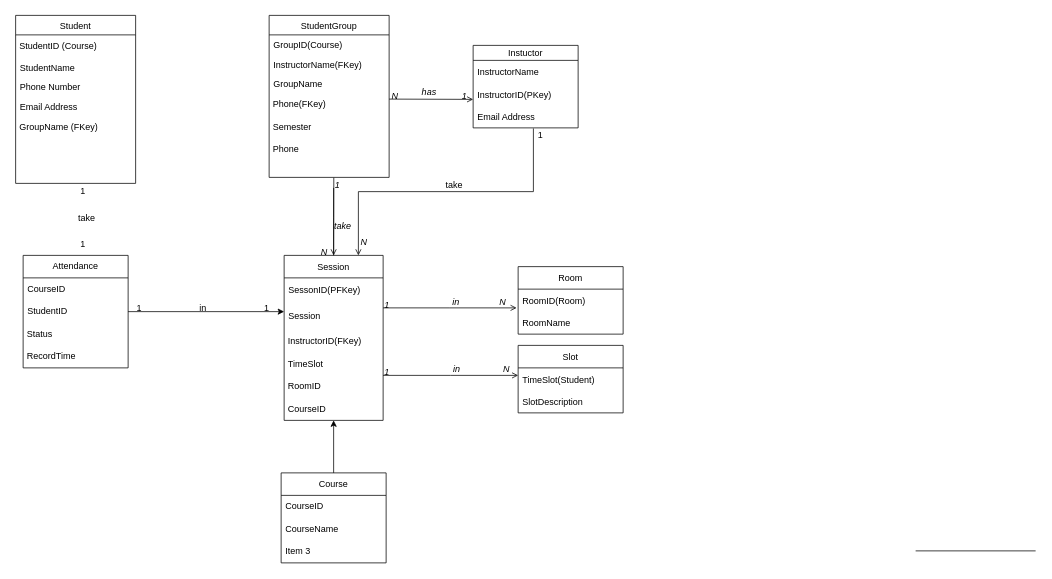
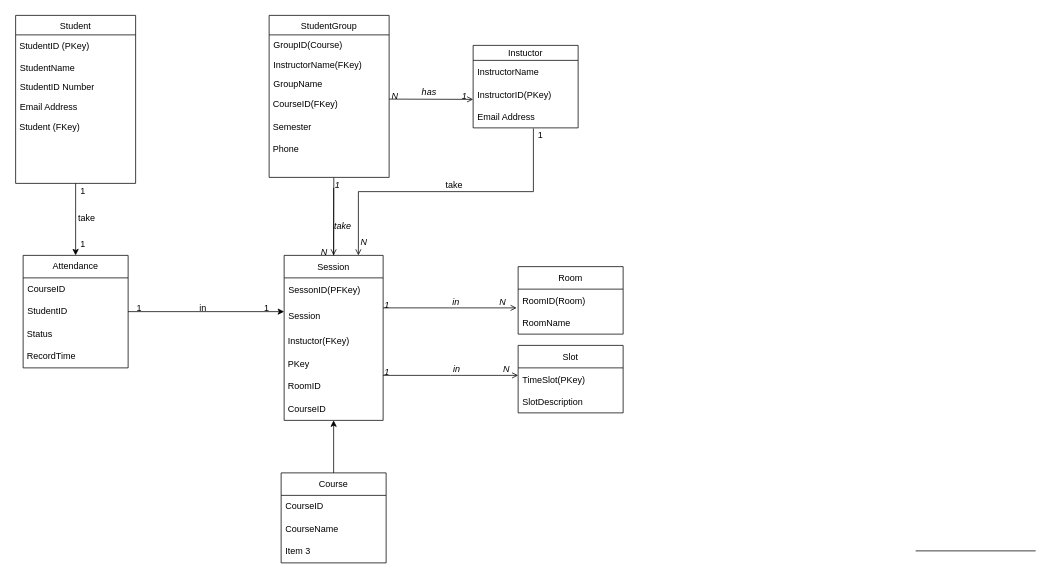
  <mxCell id="0" />
  <mxCell id="1" parent="0" />
  <mxCell id="2" value="Student" style="swimlane;fontStyle=0;align=center;verticalAlign=top;childLayout=stackLayout;horizontal=1;startSize=26;horizontalStack=0;resizeParent=1;resizeLast=0;collapsible=1;marginBottom=0;rounded=0;shadow=0;strokeWidth=1;" parent="1" vertex="1"><mxGeometry x="20" y="20" width="160" height="224" as="geometry"><mxRectangle x="230" y="140" width="160" height="26" as="alternateBounds" /></mxGeometry></mxCell>
- <mxCell id="3" value="&amp;nbsp;StudentID (Course)" style="text;html=1;strokeColor=none;fillColor=none;align=left;verticalAlign=middle;whiteSpace=wrap;rounded=0;" parent="2" vertex="1"><mxGeometry y="26" width="160" height="30" as="geometry" /></mxCell>
+ <mxCell id="3" value="&amp;nbsp;StudentID (PKey)" style="text;html=1;strokeColor=none;fillColor=none;align=left;verticalAlign=middle;whiteSpace=wrap;rounded=0;" parent="2" vertex="1"><mxGeometry y="26" width="160" height="30" as="geometry" /></mxCell>
  <mxCell id="4" value="StudentName" style="text;align=left;verticalAlign=top;spacingLeft=4;spacingRight=4;overflow=hidden;rotatable=0;points=[[0,0.5],[1,0.5]];portConstraint=eastwest;fontStyle=0" parent="2" vertex="1"><mxGeometry y="56" width="160" height="26" as="geometry" /></mxCell>
- <mxCell id="5" value="Phone Number" style="text;align=left;verticalAlign=top;spacingLeft=4;spacingRight=4;overflow=hidden;rotatable=0;points=[[0,0.5],[1,0.5]];portConstraint=eastwest;rounded=0;shadow=0;html=0;fontStyle=0" parent="2" vertex="1"><mxGeometry y="82" width="160" height="26" as="geometry" /></mxCell>
+ <mxCell id="5" value="StudentID Number" style="text;align=left;verticalAlign=top;spacingLeft=4;spacingRight=4;overflow=hidden;rotatable=0;points=[[0,0.5],[1,0.5]];portConstraint=eastwest;rounded=0;shadow=0;html=0;fontStyle=0" parent="2" vertex="1"><mxGeometry y="82" width="160" height="26" as="geometry" /></mxCell>
  <mxCell id="6" value="Email Address" style="text;align=left;verticalAlign=top;spacingLeft=4;spacingRight=4;overflow=hidden;rotatable=0;points=[[0,0.5],[1,0.5]];portConstraint=eastwest;rounded=0;shadow=0;html=0;fontStyle=0" parent="2" vertex="1"><mxGeometry y="108" width="160" height="26" as="geometry" /></mxCell>
- <mxCell id="7" value="&amp;nbsp;GroupName (FKey)" style="text;html=1;strokeColor=none;fillColor=none;align=left;verticalAlign=middle;whiteSpace=wrap;rounded=0;" parent="2" vertex="1"><mxGeometry y="134" width="160" height="30" as="geometry" /></mxCell>
+ <mxCell id="7" value="&amp;nbsp;Student (FKey)" style="text;html=1;strokeColor=none;fillColor=none;align=left;verticalAlign=middle;whiteSpace=wrap;rounded=0;" parent="2" vertex="1"><mxGeometry y="134" width="160" height="30" as="geometry" /></mxCell>
  <mxCell id="8" value="StudentGroup" style="swimlane;fontStyle=0;align=center;verticalAlign=top;childLayout=stackLayout;horizontal=1;startSize=26;horizontalStack=0;resizeParent=1;resizeLast=0;collapsible=1;marginBottom=0;rounded=0;shadow=0;strokeWidth=1;" parent="1" vertex="1"><mxGeometry x="358" y="20" width="160" height="216" as="geometry"><mxRectangle x="550" y="140" width="160" height="26" as="alternateBounds" /></mxGeometry></mxCell>
  <mxCell id="9" value="GroupID(Course)" style="text;align=left;verticalAlign=top;spacingLeft=4;spacingRight=4;overflow=hidden;rotatable=0;points=[[0,0.5],[1,0.5]];portConstraint=eastwest;" parent="8" vertex="1"><mxGeometry y="26" width="160" height="26" as="geometry" /></mxCell>
  <mxCell id="10" value="InstructorName(FKey)" style="text;align=left;verticalAlign=top;spacingLeft=4;spacingRight=4;overflow=hidden;rotatable=0;points=[[0,0.5],[1,0.5]];portConstraint=eastwest;rounded=0;shadow=0;html=0;" parent="8" vertex="1"><mxGeometry y="52" width="160" height="26" as="geometry" /></mxCell>
  <mxCell id="11" value="GroupName" style="text;align=left;verticalAlign=top;spacingLeft=4;spacingRight=4;overflow=hidden;rotatable=0;points=[[0,0.5],[1,0.5]];portConstraint=eastwest;rounded=0;shadow=0;html=0;" parent="8" vertex="1"><mxGeometry y="78" width="160" height="26" as="geometry" /></mxCell>
- <mxCell id="12" value="&amp;nbsp;Phone(FKey)" style="text;html=1;strokeColor=none;fillColor=none;align=left;verticalAlign=middle;whiteSpace=wrap;rounded=0;" parent="8" vertex="1"><mxGeometry y="104" width="160" height="30" as="geometry" /></mxCell>
+ <mxCell id="12" value="&amp;nbsp;CourseID(FKey)" style="text;html=1;strokeColor=none;fillColor=none;align=left;verticalAlign=middle;whiteSpace=wrap;rounded=0;" parent="8" vertex="1"><mxGeometry y="104" width="160" height="30" as="geometry" /></mxCell>
  <mxCell id="13" value="&amp;nbsp;Semester" style="text;html=1;strokeColor=none;fillColor=none;align=left;verticalAlign=middle;whiteSpace=wrap;rounded=0;" parent="8" vertex="1"><mxGeometry y="134" width="160" height="30" as="geometry" /></mxCell>
  <mxCell id="14" value="&amp;nbsp;Phone" style="text;html=1;strokeColor=none;fillColor=none;align=left;verticalAlign=middle;whiteSpace=wrap;rounded=0;" parent="8" vertex="1"><mxGeometry y="164" width="160" height="30" as="geometry" /></mxCell>
  <mxCell id="15" value="" style="line;html=1;strokeWidth=1;align=left;verticalAlign=middle;spacingTop=-1;spacingLeft=3;spacingRight=3;rotatable=0;labelPosition=right;points=[];portConstraint=eastwest;fontStyle=2" parent="1" vertex="1"><mxGeometry x="1220" y="730" width="160" height="8" as="geometry" /></mxCell>
  <mxCell id="16" value="Instuctor" style="swimlane;fontStyle=0;childLayout=stackLayout;horizontal=1;startSize=20;horizontalStack=0;resizeParent=1;resizeParentMax=0;resizeLast=0;collapsible=1;marginBottom=0;" parent="1" vertex="1"><mxGeometry x="630" y="60" width="140" height="110" as="geometry" /></mxCell>
  <mxCell id="17" value="InstructorName" style="text;strokeColor=none;fillColor=none;align=left;verticalAlign=middle;spacingLeft=4;spacingRight=4;overflow=hidden;points=[[0,0.5],[1,0.5]];portConstraint=eastwest;rotatable=0;" parent="16" vertex="1"><mxGeometry y="20" width="140" height="30" as="geometry" /></mxCell>
  <mxCell id="18" value="InstructorID(PKey)" style="text;strokeColor=none;fillColor=none;align=left;verticalAlign=middle;spacingLeft=4;spacingRight=4;overflow=hidden;points=[[0,0.5],[1,0.5]];portConstraint=eastwest;rotatable=0;" parent="16" vertex="1"><mxGeometry y="50" width="140" height="30" as="geometry" /></mxCell>
  <mxCell id="19" value="Email Address" style="text;strokeColor=none;fillColor=none;align=left;verticalAlign=middle;spacingLeft=4;spacingRight=4;overflow=hidden;points=[[0,0.5],[1,0.5]];portConstraint=eastwest;rotatable=0;" parent="16" vertex="1"><mxGeometry y="80" width="140" height="30" as="geometry" /></mxCell>
  <mxCell id="20" value="Session" style="swimlane;fontStyle=0;childLayout=stackLayout;horizontal=1;startSize=30;horizontalStack=0;resizeParent=1;resizeParentMax=0;resizeLast=0;collapsible=1;marginBottom=0;" parent="1" vertex="1"><mxGeometry x="378" y="340" width="132" height="220" as="geometry"><mxRectangle x="528" y="360" width="80" height="30" as="alternateBounds" /></mxGeometry></mxCell>
  <mxCell id="21" value="SessonID(PFKey)" style="text;strokeColor=none;fillColor=none;align=left;verticalAlign=middle;spacingLeft=4;spacingRight=4;overflow=hidden;points=[[0,0.5],[1,0.5]];portConstraint=eastwest;rotatable=0;" parent="20" vertex="1"><mxGeometry y="30" width="132" height="30" as="geometry" /></mxCell>
  <mxCell id="22" value="Session" style="text;strokeColor=none;fillColor=none;align=left;verticalAlign=middle;spacingLeft=4;spacingRight=4;overflow=hidden;points=[[0,0.5],[1,0.5]];portConstraint=eastwest;rotatable=0;" parent="20" vertex="1"><mxGeometry y="60" width="132" height="40" as="geometry" /></mxCell>
- <mxCell id="23" value="&amp;nbsp;InstructorID(FKey)" style="text;html=1;strokeColor=none;fillColor=none;align=left;verticalAlign=middle;whiteSpace=wrap;rounded=0;" parent="20" vertex="1"><mxGeometry y="100" width="132" height="30" as="geometry" /></mxCell>
- <mxCell id="24" value="&amp;nbsp;TimeSlot" style="text;html=1;strokeColor=none;fillColor=none;align=left;verticalAlign=middle;whiteSpace=wrap;rounded=0;" parent="20" vertex="1"><mxGeometry y="130" width="132" height="30" as="geometry" /></mxCell>
+ <mxCell id="23" value="&amp;nbsp;Instuctor(FKey)" style="text;html=1;strokeColor=none;fillColor=none;align=left;verticalAlign=middle;whiteSpace=wrap;rounded=0;" parent="20" vertex="1"><mxGeometry y="100" width="132" height="30" as="geometry" /></mxCell>
+ <mxCell id="24" value="&amp;nbsp;PKey" style="text;html=1;strokeColor=none;fillColor=none;align=left;verticalAlign=middle;whiteSpace=wrap;rounded=0;" parent="20" vertex="1"><mxGeometry y="130" width="132" height="30" as="geometry" /></mxCell>
  <mxCell id="25" value="&amp;nbsp;RoomID" style="text;html=1;strokeColor=none;fillColor=none;align=left;verticalAlign=middle;whiteSpace=wrap;rounded=0;" parent="20" vertex="1"><mxGeometry y="160" width="132" height="30" as="geometry" /></mxCell>
  <mxCell id="26" value="&amp;nbsp;CourseID" style="text;html=1;strokeColor=none;fillColor=none;align=left;verticalAlign=middle;whiteSpace=wrap;rounded=0;" vertex="1" parent="20"><mxGeometry y="190" width="132" height="30" as="geometry" /></mxCell>
  <mxCell id="27" value="" style="endArrow=open;shadow=0;strokeWidth=1;rounded=0;endFill=1;edgeStyle=elbowEdgeStyle;elbow=vertical;fontStyle=2;entryX=0.5;entryY=0;entryDx=0;entryDy=0;" parent="1" target="20" edge="1"><mxGeometry x="0.5" y="41" relative="1" as="geometry"><mxPoint x="444" y="250" as="sourcePoint" /><mxPoint x="440" y="310" as="targetPoint" /><mxPoint x="-40" y="32" as="offset" /><Array as="points"><mxPoint x="444" y="290" /></Array></mxGeometry></mxCell>
  <mxCell id="28" value="1" style="resizable=0;align=left;verticalAlign=bottom;labelBackgroundColor=none;fontSize=12;fontStyle=2" parent="27" connectable="0" vertex="1"><mxGeometry x="-1" relative="1" as="geometry"><mxPoint y="4" as="offset" /></mxGeometry></mxCell>
  <mxCell id="29" value="N" style="resizable=0;align=right;verticalAlign=bottom;labelBackgroundColor=none;fontSize=12;fontStyle=2" parent="27" connectable="0" vertex="1"><mxGeometry x="1" relative="1" as="geometry"><mxPoint x="-7" y="4" as="offset" /></mxGeometry></mxCell>
  <mxCell id="30" value="take" style="text;html=1;resizable=0;points=[];;align=center;verticalAlign=middle;labelBackgroundColor=none;rounded=0;shadow=0;strokeWidth=1;fontSize=12;fontStyle=2" parent="27" vertex="1" connectable="0"><mxGeometry x="0.5" y="49" relative="1" as="geometry"><mxPoint x="-38" y="-18" as="offset" /></mxGeometry></mxCell>
  <mxCell id="31" value="" style="endArrow=none;html=1;rounded=0;entryX=0.539;entryY=1.017;entryDx=0;entryDy=0;entryPerimeter=0;exitX=0.5;exitY=0;exitDx=0;exitDy=0;" parent="1" source="20" edge="1"><mxGeometry width="50" height="50" relative="1" as="geometry"><mxPoint x="440" y="250" as="sourcePoint" /><mxPoint x="444.24" y="236.442" as="targetPoint" /></mxGeometry></mxCell>
  <mxCell id="32" value="" style="endArrow=open;shadow=0;strokeWidth=1;rounded=0;endFill=1;edgeStyle=elbowEdgeStyle;elbow=vertical;fontStyle=2" parent="1" edge="1"><mxGeometry x="0.5" y="41" relative="1" as="geometry"><mxPoint x="510" y="410" as="sourcePoint" /><mxPoint x="688" y="410" as="targetPoint" /><mxPoint x="-40" y="32" as="offset" /></mxGeometry></mxCell>
  <mxCell id="33" value="1" style="resizable=0;align=left;verticalAlign=bottom;labelBackgroundColor=none;fontSize=12;fontStyle=2" parent="32" connectable="0" vertex="1"><mxGeometry x="-1" relative="1" as="geometry"><mxPoint y="4" as="offset" /></mxGeometry></mxCell>
  <mxCell id="34" value="N" style="resizable=0;align=right;verticalAlign=bottom;labelBackgroundColor=none;fontSize=12;fontStyle=2" parent="32" connectable="0" vertex="1"><mxGeometry x="1" relative="1" as="geometry"><mxPoint x="-13" as="offset" /></mxGeometry></mxCell>
  <mxCell id="35" value="in" style="text;html=1;resizable=0;points=[];;align=center;verticalAlign=middle;labelBackgroundColor=none;rounded=0;shadow=0;strokeWidth=1;fontSize=12;fontStyle=2" parent="32" vertex="1" connectable="0"><mxGeometry x="0.5" y="49" relative="1" as="geometry"><mxPoint x="-38" y="40" as="offset" /></mxGeometry></mxCell>
  <mxCell id="36" value="Room" style="swimlane;fontStyle=0;childLayout=stackLayout;horizontal=1;startSize=30;horizontalStack=0;resizeParent=1;resizeParentMax=0;resizeLast=0;collapsible=1;marginBottom=0;" parent="1" vertex="1"><mxGeometry x="690" y="355" width="140" height="90" as="geometry" /></mxCell>
  <mxCell id="37" value="RoomID(Room)" style="text;strokeColor=none;fillColor=none;align=left;verticalAlign=middle;spacingLeft=4;spacingRight=4;overflow=hidden;points=[[0,0.5],[1,0.5]];portConstraint=eastwest;rotatable=0;" parent="36" vertex="1"><mxGeometry y="30" width="140" height="30" as="geometry" /></mxCell>
  <mxCell id="38" value="RoomName" style="text;strokeColor=none;fillColor=none;align=left;verticalAlign=middle;spacingLeft=4;spacingRight=4;overflow=hidden;points=[[0,0.5],[1,0.5]];portConstraint=eastwest;rotatable=0;" parent="36" vertex="1"><mxGeometry y="60" width="140" height="30" as="geometry" /></mxCell>
  <mxCell id="39" value="" style="endArrow=open;shadow=0;strokeWidth=1;rounded=0;endFill=1;edgeStyle=elbowEdgeStyle;elbow=vertical;fontStyle=2" parent="1" target="43" edge="1"><mxGeometry x="0.5" y="41" relative="1" as="geometry"><mxPoint x="510" y="500" as="sourcePoint" /><mxPoint x="688" y="500" as="targetPoint" /><mxPoint x="-40" y="32" as="offset" /></mxGeometry></mxCell>
  <mxCell id="40" value="1" style="resizable=0;align=left;verticalAlign=bottom;labelBackgroundColor=none;fontSize=12;fontStyle=2" parent="39" connectable="0" vertex="1"><mxGeometry x="-1" relative="1" as="geometry"><mxPoint y="4" as="offset" /></mxGeometry></mxCell>
  <mxCell id="41" value="N" style="resizable=0;align=right;verticalAlign=bottom;labelBackgroundColor=none;fontSize=12;fontStyle=2" parent="39" connectable="0" vertex="1"><mxGeometry x="1" relative="1" as="geometry"><mxPoint x="-10" as="offset" /></mxGeometry></mxCell>
  <mxCell id="42" value="in" style="text;html=1;resizable=0;points=[];;align=center;verticalAlign=middle;labelBackgroundColor=none;rounded=0;shadow=0;strokeWidth=1;fontSize=12;fontStyle=2" parent="39" vertex="1" connectable="0"><mxGeometry x="0.5" y="49" relative="1" as="geometry"><mxPoint x="-38" y="40" as="offset" /></mxGeometry></mxCell>
  <mxCell id="43" value="Slot" style="swimlane;fontStyle=0;childLayout=stackLayout;horizontal=1;startSize=30;horizontalStack=0;resizeParent=1;resizeParentMax=0;resizeLast=0;collapsible=1;marginBottom=0;" parent="1" vertex="1"><mxGeometry x="690" y="460" width="140" height="90" as="geometry" /></mxCell>
- <mxCell id="44" value="TimeSlot(Student)" style="text;strokeColor=none;fillColor=none;align=left;verticalAlign=middle;spacingLeft=4;spacingRight=4;overflow=hidden;points=[[0,0.5],[1,0.5]];portConstraint=eastwest;rotatable=0;" parent="43" vertex="1"><mxGeometry y="30" width="140" height="30" as="geometry" /></mxCell>
+ <mxCell id="44" value="TimeSlot(PKey)" style="text;strokeColor=none;fillColor=none;align=left;verticalAlign=middle;spacingLeft=4;spacingRight=4;overflow=hidden;points=[[0,0.5],[1,0.5]];portConstraint=eastwest;rotatable=0;" parent="43" vertex="1"><mxGeometry y="30" width="140" height="30" as="geometry" /></mxCell>
  <mxCell id="45" value="SlotDescription" style="text;strokeColor=none;fillColor=none;align=left;verticalAlign=middle;spacingLeft=4;spacingRight=4;overflow=hidden;points=[[0,0.5],[1,0.5]];portConstraint=eastwest;rotatable=0;" parent="43" vertex="1"><mxGeometry y="60" width="140" height="30" as="geometry" /></mxCell>
  <mxCell id="46" value="" style="endArrow=open;shadow=0;strokeWidth=1;rounded=0;endFill=1;edgeStyle=elbowEdgeStyle;elbow=vertical;fontStyle=2" parent="1" edge="1"><mxGeometry x="0.5" y="41" relative="1" as="geometry"><mxPoint x="518" y="131.64" as="sourcePoint" /><mxPoint x="630" y="131.64" as="targetPoint" /><mxPoint x="-40" y="32" as="offset" /></mxGeometry></mxCell>
  <mxCell id="47" value="N" style="resizable=0;align=left;verticalAlign=bottom;labelBackgroundColor=none;fontSize=12;fontStyle=2" parent="46" connectable="0" vertex="1"><mxGeometry x="-1" relative="1" as="geometry"><mxPoint x="2" y="4" as="offset" /></mxGeometry></mxCell>
  <mxCell id="48" value="1" style="resizable=0;align=right;verticalAlign=bottom;labelBackgroundColor=none;fontSize=12;fontStyle=2" parent="46" connectable="0" vertex="1"><mxGeometry x="1" relative="1" as="geometry"><mxPoint x="-7" y="4" as="offset" /></mxGeometry></mxCell>
  <mxCell id="49" value="has" style="text;html=1;resizable=0;points=[];;align=center;verticalAlign=middle;labelBackgroundColor=none;rounded=0;shadow=0;strokeWidth=1;fontSize=12;fontStyle=2" parent="46" vertex="1" connectable="0"><mxGeometry x="0.5" y="49" relative="1" as="geometry"><mxPoint x="-32" y="39" as="offset" /></mxGeometry></mxCell>
  <mxCell id="50" value="Attendance" style="swimlane;fontStyle=0;childLayout=stackLayout;horizontal=1;startSize=30;horizontalStack=0;resizeParent=1;resizeParentMax=0;resizeLast=0;collapsible=1;marginBottom=0;whiteSpace=wrap;html=1;" parent="1" vertex="1"><mxGeometry x="30" y="340" width="140" height="150" as="geometry" /></mxCell>
  <mxCell id="51" value="CourseID" style="text;strokeColor=none;fillColor=none;align=left;verticalAlign=middle;spacingLeft=4;spacingRight=4;overflow=hidden;points=[[0,0.5],[1,0.5]];portConstraint=eastwest;rotatable=0;whiteSpace=wrap;html=1;" parent="50" vertex="1"><mxGeometry y="30" width="140" height="30" as="geometry" /></mxCell>
  <mxCell id="52" value="StudentID" style="text;strokeColor=none;fillColor=none;align=left;verticalAlign=middle;spacingLeft=4;spacingRight=4;overflow=hidden;points=[[0,0.5],[1,0.5]];portConstraint=eastwest;rotatable=0;whiteSpace=wrap;html=1;" parent="50" vertex="1"><mxGeometry y="60" width="140" height="30" as="geometry" /></mxCell>
  <mxCell id="53" value="&amp;nbsp;Status" style="text;html=1;strokeColor=none;fillColor=none;align=left;verticalAlign=middle;whiteSpace=wrap;rounded=0;" parent="50" vertex="1"><mxGeometry y="90" width="140" height="30" as="geometry" /></mxCell>
  <mxCell id="54" value="&amp;nbsp;RecordTime" style="text;html=1;strokeColor=none;fillColor=none;align=left;verticalAlign=middle;whiteSpace=wrap;rounded=0;" parent="50" vertex="1"><mxGeometry y="120" width="140" height="30" as="geometry" /></mxCell>
  <mxCell id="55" value="" style="endArrow=open;shadow=0;strokeWidth=1;rounded=0;endFill=1;edgeStyle=elbowEdgeStyle;elbow=vertical;fontStyle=2;entryX=0.75;entryY=0;entryDx=0;entryDy=0;exitX=0.574;exitY=1.027;exitDx=0;exitDy=0;exitPerimeter=0;" parent="1" source="19" target="20" edge="1"><mxGeometry x="0.5" y="41" relative="1" as="geometry"><mxPoint x="690" y="210" as="sourcePoint" /><mxPoint x="560" y="230" as="targetPoint" /><mxPoint x="-40" y="32" as="offset" /></mxGeometry></mxCell>
  <mxCell id="56" value="" style="resizable=0;align=left;verticalAlign=bottom;labelBackgroundColor=none;fontSize=12;fontStyle=2" parent="55" connectable="0" vertex="1"><mxGeometry x="-1" relative="1" as="geometry"><mxPoint y="4" as="offset" /></mxGeometry></mxCell>
  <mxCell id="57" value="N" style="resizable=0;align=right;verticalAlign=bottom;labelBackgroundColor=none;fontSize=12;fontStyle=2" parent="55" connectable="0" vertex="1"><mxGeometry x="1" relative="1" as="geometry"><mxPoint x="13" y="-10" as="offset" /></mxGeometry></mxCell>
+ <mxCell id="58" value="" style="endArrow=classic;html=1;rounded=0;exitX=0.5;exitY=1;exitDx=0;exitDy=0;entryX=0.5;entryY=0;entryDx=0;entryDy=0;" parent="1" source="2" target="50" edge="1"><mxGeometry width="50" height="50" relative="1" as="geometry"><mxPoint x="340" y="300" as="sourcePoint" /><mxPoint x="390" y="250" as="targetPoint" /></mxGeometry></mxCell>
  <mxCell id="59" value="" style="endArrow=classic;html=1;rounded=0;exitX=1;exitY=0.5;exitDx=0;exitDy=0;entryX=0;entryY=0.5;entryDx=0;entryDy=0;" parent="1" source="52" edge="1"><mxGeometry width="50" height="50" relative="1" as="geometry"><mxPoint x="340" y="500" as="sourcePoint" /><mxPoint x="378" y="415" as="targetPoint" /></mxGeometry></mxCell>
  <mxCell id="60" value="take" style="text;html=1;strokeColor=none;fillColor=none;align=center;verticalAlign=middle;whiteSpace=wrap;rounded=0;" parent="1" vertex="1"><mxGeometry x="100" y="280" width="30" height="20" as="geometry" /></mxCell>
  <mxCell id="61" value="1" style="text;html=1;strokeColor=none;fillColor=none;align=center;verticalAlign=middle;whiteSpace=wrap;rounded=0;" parent="1" vertex="1"><mxGeometry x="100" y="244" width="20" height="20" as="geometry" /></mxCell>
  <mxCell id="62" value="1" style="text;html=1;strokeColor=none;fillColor=none;align=center;verticalAlign=middle;whiteSpace=wrap;rounded=0;" parent="1" vertex="1"><mxGeometry x="80" y="310" width="60" height="30" as="geometry" /></mxCell>
  <mxCell id="63" value="in" style="text;html=1;strokeColor=none;fillColor=none;align=center;verticalAlign=middle;whiteSpace=wrap;rounded=0;" parent="1" vertex="1"><mxGeometry x="240" y="400" width="60" height="20" as="geometry" /></mxCell>
  <mxCell id="64" value="1" style="text;html=1;strokeColor=none;fillColor=none;align=center;verticalAlign=middle;whiteSpace=wrap;rounded=0;" parent="1" vertex="1"><mxGeometry x="170" y="400" width="30" height="20" as="geometry" /></mxCell>
  <mxCell id="65" value="1" style="text;html=1;strokeColor=none;fillColor=none;align=center;verticalAlign=middle;whiteSpace=wrap;rounded=0;" parent="1" vertex="1"><mxGeometry x="340" y="400" width="30" height="20" as="geometry" /></mxCell>
  <mxCell id="66" value="take" style="text;html=1;strokeColor=none;fillColor=none;align=center;verticalAlign=middle;whiteSpace=wrap;rounded=0;" parent="1" vertex="1"><mxGeometry x="590" y="236" width="30" height="20" as="geometry" /></mxCell>
  <mxCell id="67" value="1" style="text;html=1;strokeColor=none;fillColor=none;align=center;verticalAlign=middle;whiteSpace=wrap;rounded=0;" parent="1" vertex="1"><mxGeometry x="700" y="170" width="40" height="20" as="geometry" /></mxCell>
  <mxCell id="68" value="Course" style="swimlane;fontStyle=0;childLayout=stackLayout;horizontal=1;startSize=30;horizontalStack=0;resizeParent=1;resizeParentMax=0;resizeLast=0;collapsible=1;marginBottom=0;whiteSpace=wrap;html=1;" vertex="1" parent="1"><mxGeometry x="374" y="630" width="140" height="120" as="geometry" /></mxCell>
  <mxCell id="69" value="CourseID" style="text;strokeColor=none;fillColor=none;align=left;verticalAlign=middle;spacingLeft=4;spacingRight=4;overflow=hidden;points=[[0,0.5],[1,0.5]];portConstraint=eastwest;rotatable=0;whiteSpace=wrap;html=1;" vertex="1" parent="68"><mxGeometry y="30" width="140" height="30" as="geometry" /></mxCell>
  <mxCell id="70" value="CourseName" style="text;strokeColor=none;fillColor=none;align=left;verticalAlign=middle;spacingLeft=4;spacingRight=4;overflow=hidden;points=[[0,0.5],[1,0.5]];portConstraint=eastwest;rotatable=0;whiteSpace=wrap;html=1;" vertex="1" parent="68"><mxGeometry y="60" width="140" height="30" as="geometry" /></mxCell>
  <mxCell id="71" value="Item 3" style="text;strokeColor=none;fillColor=none;align=left;verticalAlign=middle;spacingLeft=4;spacingRight=4;overflow=hidden;points=[[0,0.5],[1,0.5]];portConstraint=eastwest;rotatable=0;whiteSpace=wrap;html=1;" vertex="1" parent="68"><mxGeometry y="90" width="140" height="30" as="geometry" /></mxCell>
  <mxCell id="72" value="" style="endArrow=classic;html=1;rounded=0;entryX=0.5;entryY=1;entryDx=0;entryDy=0;exitX=0.5;exitY=0;exitDx=0;exitDy=0;" edge="1" parent="1" source="68" target="26"><mxGeometry width="50" height="50" relative="1" as="geometry"><mxPoint x="410" y="700" as="sourcePoint" /><mxPoint x="460" y="650" as="targetPoint" /></mxGeometry></mxCell>
